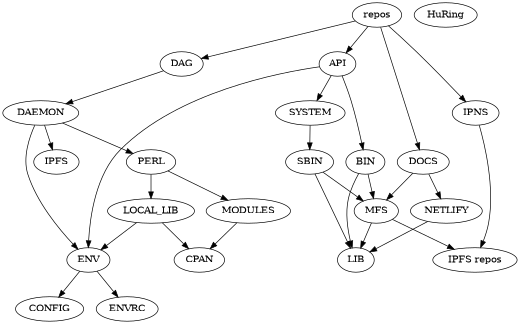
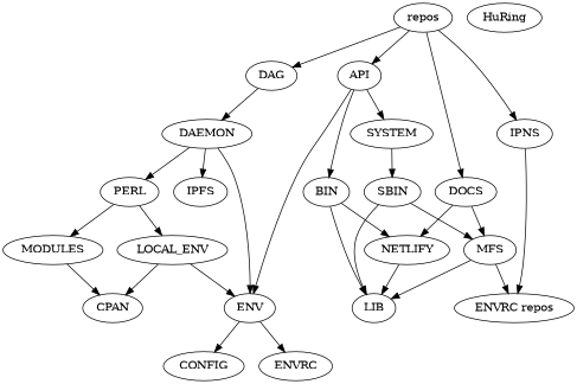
  digraph {
    n1 [label=repos]
    HuRing
    n3 [label=LIB]
    CPAN
-   n5 [label="IPFS repos"]
+   n5 [label="ENVRC repos"]
    DAG
    IPNS
    API
    DOCS
    DAEMON
    BIN
    SYSTEM
    ENV
    MFS
    NETLIFY
    PERL
    IPFS
    SBIN
    CONFIG
    ENVRC
-   LOCAL_LIB
+   LOCAL_LIB [label=LOCAL_ENV]
    MODULES
    subgraph sub_1 {
      rank=same
      n1
      HuRing
    }
    subgraph sub_2 {
      rank=same
      n3
      CPAN
      n5
    }
    n1 -> DAG
    n1 -> IPNS
    n1 -> API
    n1 -> DOCS
    DAG -> DAEMON
    IPNS -> n5
    API -> BIN
    API -> SYSTEM
    API -> ENV
    DOCS -> MFS
    DOCS -> NETLIFY
    DAEMON -> ENV
    DAEMON -> PERL
    DAEMON -> IPFS
    BIN -> n3
-   BIN -> MFS
+   BIN -> NETLIFY
    SYSTEM -> SBIN
    ENV -> CONFIG
    ENV -> ENVRC
    MFS -> n3
    MFS -> n5
    NETLIFY -> n3
    PERL -> LOCAL_LIB
    PERL -> MODULES
    SBIN -> n3
    SBIN -> MFS
    LOCAL_LIB -> CPAN
    LOCAL_LIB -> ENV
    MODULES -> CPAN
  }
